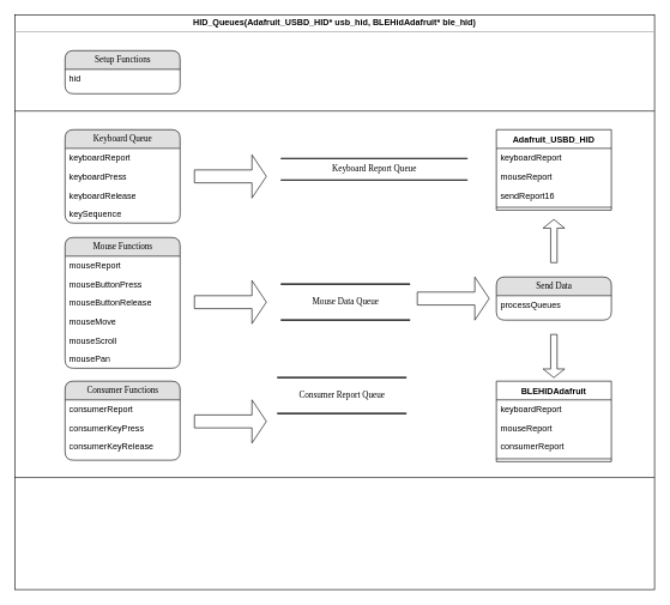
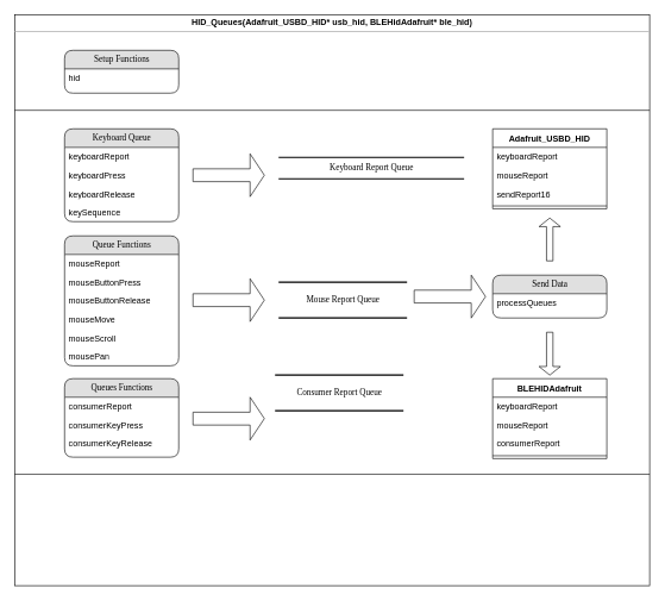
  <mxCell id="0" />
  <mxCell id="1" parent="0" />
  <mxCell id="2" value="&lt;p style=&quot;margin: 0px ; margin-top: 4px ; text-align: center&quot;&gt;&lt;b&gt;HID_Queues(Adafruit_USBD_HID* usb_hid, BLEHidAdafruit* ble_hid)&lt;/b&gt;&lt;br&gt;&lt;/p&gt;&lt;hr size=&quot;1&quot;&gt;&lt;div style=&quot;height: 2px&quot;&gt;&lt;/div&gt;" style="verticalAlign=top;align=left;overflow=fill;fontSize=12;fontFamily=Helvetica;html=1;fontColor=#000000;" parent="1" vertex="1"><mxGeometry x="20" y="20" width="890" height="800" as="geometry" /></mxCell>
  <mxCell id="3" value="Keyboard Queue" style="swimlane;html=1;fontStyle=0;childLayout=stackLayout;horizontal=1;startSize=26;fillColor=#e0e0e0;horizontalStack=0;resizeParent=1;resizeLast=0;collapsible=1;marginBottom=0;swimlaneFillColor=#ffffff;align=center;rounded=1;shadow=0;comic=0;labelBackgroundColor=none;strokeWidth=1;fontFamily=Verdana;fontSize=12" parent="1" vertex="1"><mxGeometry x="90" y="180" width="160" height="130" as="geometry" /></mxCell>
  <mxCell id="4" value="keyboardReport" style="text;html=1;strokeColor=none;fillColor=none;spacingLeft=4;spacingRight=4;whiteSpace=wrap;overflow=hidden;rotatable=0;points=[[0,0.5],[1,0.5]];portConstraint=eastwest;" parent="3" vertex="1"><mxGeometry y="26" width="160" height="26" as="geometry" /></mxCell>
  <mxCell id="5" value="keyboardPress" style="text;html=1;strokeColor=none;fillColor=none;spacingLeft=4;spacingRight=4;whiteSpace=wrap;overflow=hidden;rotatable=0;points=[[0,0.5],[1,0.5]];portConstraint=eastwest;" parent="3" vertex="1"><mxGeometry y="52" width="160" height="26" as="geometry" /></mxCell>
  <mxCell id="6" value="keyboardRelease" style="text;html=1;strokeColor=none;fillColor=none;spacingLeft=4;spacingRight=4;whiteSpace=wrap;overflow=hidden;rotatable=0;points=[[0,0.5],[1,0.5]];portConstraint=eastwest;" parent="3" vertex="1"><mxGeometry y="78" width="160" height="26" as="geometry" /></mxCell>
  <mxCell id="7" value="keySequence" style="text;html=1;strokeColor=none;fillColor=none;spacingLeft=4;spacingRight=4;whiteSpace=wrap;overflow=hidden;rotatable=0;points=[[0,0.5],[1,0.5]];portConstraint=eastwest;" parent="3" vertex="1"><mxGeometry y="104" width="160" height="26" as="geometry" /></mxCell>
- <mxCell id="8" value="Consumer Functions" style="swimlane;html=1;fontStyle=0;childLayout=stackLayout;horizontal=1;startSize=26;fillColor=#e0e0e0;horizontalStack=0;resizeParent=1;resizeLast=0;collapsible=1;marginBottom=0;swimlaneFillColor=#ffffff;align=center;rounded=1;shadow=0;comic=0;labelBackgroundColor=none;strokeWidth=1;fontFamily=Verdana;fontSize=12" parent="1" vertex="1"><mxGeometry x="90" y="530" width="160" height="110" as="geometry" /></mxCell>
+ <mxCell id="8" value="Queues Functions" style="swimlane;html=1;fontStyle=0;childLayout=stackLayout;horizontal=1;startSize=26;fillColor=#e0e0e0;horizontalStack=0;resizeParent=1;resizeLast=0;collapsible=1;marginBottom=0;swimlaneFillColor=#ffffff;align=center;rounded=1;shadow=0;comic=0;labelBackgroundColor=none;strokeWidth=1;fontFamily=Verdana;fontSize=12" parent="1" vertex="1"><mxGeometry x="90" y="530" width="160" height="110" as="geometry" /></mxCell>
  <mxCell id="9" value="consumerReport" style="text;html=1;strokeColor=none;fillColor=none;spacingLeft=4;spacingRight=4;whiteSpace=wrap;overflow=hidden;rotatable=0;points=[[0,0.5],[1,0.5]];portConstraint=eastwest;" parent="8" vertex="1"><mxGeometry y="26" width="160" height="26" as="geometry" /></mxCell>
  <mxCell id="10" value="consumerKeyPress" style="text;html=1;strokeColor=none;fillColor=none;spacingLeft=4;spacingRight=4;whiteSpace=wrap;overflow=hidden;rotatable=0;points=[[0,0.5],[1,0.5]];portConstraint=eastwest;" parent="8" vertex="1"><mxGeometry y="52" width="160" height="26" as="geometry" /></mxCell>
  <mxCell id="11" value="consumerKeyRelease" style="text;html=1;strokeColor=none;fillColor=none;spacingLeft=4;spacingRight=4;whiteSpace=wrap;overflow=hidden;rotatable=0;points=[[0,0.5],[1,0.5]];portConstraint=eastwest;" parent="8" vertex="1"><mxGeometry y="78" width="160" height="26" as="geometry" /></mxCell>
- <mxCell id="12" value="Mouse Functions" style="swimlane;html=1;fontStyle=0;childLayout=stackLayout;horizontal=1;startSize=26;fillColor=#e0e0e0;horizontalStack=0;resizeParent=1;resizeLast=0;collapsible=1;marginBottom=0;swimlaneFillColor=#ffffff;align=center;rounded=1;shadow=0;comic=0;labelBackgroundColor=none;strokeWidth=1;fontFamily=Verdana;fontSize=12" parent="1" vertex="1"><mxGeometry x="90" y="330" width="160" height="182" as="geometry" /></mxCell>
+ <mxCell id="12" value="Queue Functions" style="swimlane;html=1;fontStyle=0;childLayout=stackLayout;horizontal=1;startSize=26;fillColor=#e0e0e0;horizontalStack=0;resizeParent=1;resizeLast=0;collapsible=1;marginBottom=0;swimlaneFillColor=#ffffff;align=center;rounded=1;shadow=0;comic=0;labelBackgroundColor=none;strokeWidth=1;fontFamily=Verdana;fontSize=12" parent="1" vertex="1"><mxGeometry x="90" y="330" width="160" height="182" as="geometry" /></mxCell>
  <mxCell id="13" value="mouseReport" style="text;html=1;strokeColor=none;fillColor=none;spacingLeft=4;spacingRight=4;whiteSpace=wrap;overflow=hidden;rotatable=0;points=[[0,0.5],[1,0.5]];portConstraint=eastwest;" parent="12" vertex="1"><mxGeometry y="26" width="160" height="26" as="geometry" /></mxCell>
  <mxCell id="14" value="mouseButtonPress" style="text;html=1;strokeColor=none;fillColor=none;spacingLeft=4;spacingRight=4;whiteSpace=wrap;overflow=hidden;rotatable=0;points=[[0,0.5],[1,0.5]];portConstraint=eastwest;" parent="12" vertex="1"><mxGeometry y="52" width="160" height="26" as="geometry" /></mxCell>
  <mxCell id="15" value="mouseButtonRelease" style="text;html=1;strokeColor=none;fillColor=none;spacingLeft=4;spacingRight=4;whiteSpace=wrap;overflow=hidden;rotatable=0;points=[[0,0.5],[1,0.5]];portConstraint=eastwest;" parent="12" vertex="1"><mxGeometry y="78" width="160" height="26" as="geometry" /></mxCell>
  <mxCell id="16" value="mouseMove" style="text;html=1;strokeColor=none;fillColor=none;spacingLeft=4;spacingRight=4;whiteSpace=wrap;overflow=hidden;rotatable=0;points=[[0,0.5],[1,0.5]];portConstraint=eastwest;" parent="12" vertex="1"><mxGeometry y="104" width="160" height="26" as="geometry" /></mxCell>
  <mxCell id="17" value="mouseScroll" style="text;html=1;strokeColor=none;fillColor=none;spacingLeft=4;spacingRight=4;whiteSpace=wrap;overflow=hidden;rotatable=0;points=[[0,0.5],[1,0.5]];portConstraint=eastwest;" parent="12" vertex="1"><mxGeometry y="130" width="160" height="26" as="geometry" /></mxCell>
  <mxCell id="18" value="mousePan" style="text;html=1;strokeColor=none;fillColor=none;spacingLeft=4;spacingRight=4;whiteSpace=wrap;overflow=hidden;rotatable=0;points=[[0,0.5],[1,0.5]];portConstraint=eastwest;" parent="12" vertex="1"><mxGeometry y="156" width="160" height="26" as="geometry" /></mxCell>
  <mxCell id="19" value="Keyboard Report Queue" style="html=1;rounded=0;shadow=0;comic=0;labelBackgroundColor=none;strokeWidth=2;fontFamily=Verdana;fontSize=12;align=center;shape=mxgraph.ios7ui.horLines;" parent="1" vertex="1"><mxGeometry x="390" y="220" width="260" height="30" as="geometry" /></mxCell>
- <mxCell id="20" value="Mouse Data Queue" style="html=1;rounded=0;shadow=0;comic=0;labelBackgroundColor=none;strokeWidth=2;fontFamily=Verdana;fontSize=12;align=center;shape=mxgraph.ios7ui.horLines;" parent="1" vertex="1"><mxGeometry x="390" y="395" width="180" height="50" as="geometry" /></mxCell>
+ <mxCell id="20" value="Mouse Report Queue" style="html=1;rounded=0;shadow=0;comic=0;labelBackgroundColor=none;strokeWidth=2;fontFamily=Verdana;fontSize=12;align=center;shape=mxgraph.ios7ui.horLines;" parent="1" vertex="1"><mxGeometry x="390" y="395" width="180" height="50" as="geometry" /></mxCell>
  <mxCell id="21" value="Consumer Report Queue" style="html=1;rounded=0;shadow=0;comic=0;labelBackgroundColor=none;strokeWidth=2;fontFamily=Verdana;fontSize=12;align=center;shape=mxgraph.ios7ui.horLines;" parent="1" vertex="1"><mxGeometry x="385" y="525" width="180" height="50" as="geometry" /></mxCell>
  <mxCell id="22" value="Adafruit_USBD_HID" style="swimlane;fontStyle=1;align=center;verticalAlign=top;childLayout=stackLayout;horizontal=1;startSize=26;horizontalStack=0;resizeParent=1;resizeParentMax=0;resizeLast=0;collapsible=1;marginBottom=0;fontColor=#000000;" parent="1" vertex="1"><mxGeometry x="690" y="180" width="160" height="112" as="geometry"><mxRectangle x="760" y="108" width="150" height="26" as="alternateBounds" /></mxGeometry></mxCell>
  <mxCell id="23" value="keyboardReport" style="text;strokeColor=none;fillColor=none;align=left;verticalAlign=top;spacingLeft=4;spacingRight=4;overflow=hidden;rotatable=0;points=[[0,0.5],[1,0.5]];portConstraint=eastwest;fontColor=#000000;" parent="22" vertex="1"><mxGeometry y="26" width="160" height="26" as="geometry" /></mxCell>
  <mxCell id="24" value="mouseReport" style="text;strokeColor=none;fillColor=none;align=left;verticalAlign=top;spacingLeft=4;spacingRight=4;overflow=hidden;rotatable=0;points=[[0,0.5],[1,0.5]];portConstraint=eastwest;fontColor=#000000;" parent="22" vertex="1"><mxGeometry y="52" width="160" height="26" as="geometry" /></mxCell>
  <mxCell id="25" value="sendReport16" style="text;strokeColor=none;fillColor=none;align=left;verticalAlign=top;spacingLeft=4;spacingRight=4;overflow=hidden;rotatable=0;points=[[0,0.5],[1,0.5]];portConstraint=eastwest;fontColor=#000000;" parent="22" vertex="1"><mxGeometry y="78" width="160" height="26" as="geometry" /></mxCell>
  <mxCell id="26" value="" style="line;strokeWidth=1;fillColor=none;align=left;verticalAlign=middle;spacingTop=-1;spacingLeft=3;spacingRight=3;rotatable=0;labelPosition=right;points=[];portConstraint=eastwest;fontColor=#000000;" parent="22" vertex="1"><mxGeometry y="104" width="160" height="8" as="geometry" /></mxCell>
  <mxCell id="27" value="BLEHIDAdafruit" style="swimlane;fontStyle=1;align=center;verticalAlign=top;childLayout=stackLayout;horizontal=1;startSize=26;horizontalStack=0;resizeParent=1;resizeParentMax=0;resizeLast=0;collapsible=1;marginBottom=0;fontColor=#000000;" parent="1" vertex="1"><mxGeometry x="690" y="530" width="160" height="112" as="geometry"><mxRectangle x="760" y="108" width="150" height="26" as="alternateBounds" /></mxGeometry></mxCell>
  <mxCell id="28" value="keyboardReport" style="text;strokeColor=none;fillColor=none;align=left;verticalAlign=top;spacingLeft=4;spacingRight=4;overflow=hidden;rotatable=0;points=[[0,0.5],[1,0.5]];portConstraint=eastwest;fontColor=#000000;" parent="27" vertex="1"><mxGeometry y="26" width="160" height="26" as="geometry" /></mxCell>
  <mxCell id="29" value="mouseReport" style="text;strokeColor=none;fillColor=none;align=left;verticalAlign=top;spacingLeft=4;spacingRight=4;overflow=hidden;rotatable=0;points=[[0,0.5],[1,0.5]];portConstraint=eastwest;fontColor=#000000;" parent="27" vertex="1"><mxGeometry y="52" width="160" height="26" as="geometry" /></mxCell>
  <mxCell id="30" value="consumerReport" style="text;strokeColor=none;fillColor=none;align=left;verticalAlign=top;spacingLeft=4;spacingRight=4;overflow=hidden;rotatable=0;points=[[0,0.5],[1,0.5]];portConstraint=eastwest;fontColor=#000000;" parent="27" vertex="1"><mxGeometry y="78" width="160" height="26" as="geometry" /></mxCell>
  <mxCell id="31" value="" style="line;strokeWidth=1;fillColor=none;align=left;verticalAlign=middle;spacingTop=-1;spacingLeft=3;spacingRight=3;rotatable=0;labelPosition=right;points=[];portConstraint=eastwest;fontColor=#000000;" parent="27" vertex="1"><mxGeometry y="104" width="160" height="8" as="geometry" /></mxCell>
  <mxCell id="32" value="Setup Functions" style="swimlane;html=1;fontStyle=0;childLayout=stackLayout;horizontal=1;startSize=26;fillColor=#e0e0e0;horizontalStack=0;resizeParent=1;resizeLast=0;collapsible=1;marginBottom=0;swimlaneFillColor=#ffffff;align=center;rounded=1;shadow=0;comic=0;labelBackgroundColor=none;strokeWidth=1;fontFamily=Verdana;fontSize=12" parent="1" vertex="1"><mxGeometry x="90" y="70" width="160" height="60" as="geometry" /></mxCell>
  <mxCell id="33" value="hid" style="text;html=1;strokeColor=none;fillColor=none;spacingLeft=4;spacingRight=4;whiteSpace=wrap;overflow=hidden;rotatable=0;points=[[0,0.5],[1,0.5]];portConstraint=eastwest;" parent="32" vertex="1"><mxGeometry y="26" width="160" height="26" as="geometry" /></mxCell>
  <mxCell id="34" value="Send Data" style="swimlane;html=1;fontStyle=0;childLayout=stackLayout;horizontal=1;startSize=26;fillColor=#e0e0e0;horizontalStack=0;resizeParent=1;resizeLast=0;collapsible=1;marginBottom=0;swimlaneFillColor=#ffffff;align=center;rounded=1;shadow=0;comic=0;labelBackgroundColor=none;strokeWidth=1;fontFamily=Verdana;fontSize=12" parent="1" vertex="1"><mxGeometry x="690" y="385" width="160" height="60" as="geometry" /></mxCell>
  <mxCell id="35" value="processQueues" style="text;html=1;strokeColor=none;fillColor=none;spacingLeft=4;spacingRight=4;whiteSpace=wrap;overflow=hidden;rotatable=0;points=[[0,0.5],[1,0.5]];portConstraint=eastwest;" parent="34" vertex="1"><mxGeometry y="26" width="160" height="26" as="geometry" /></mxCell>
  <mxCell id="36" value="" style="line;strokeWidth=1;fillColor=none;align=left;verticalAlign=middle;spacingTop=-1;spacingLeft=3;spacingRight=3;rotatable=0;labelPosition=right;points=[];portConstraint=eastwest;fontColor=#000000;" parent="1" vertex="1"><mxGeometry x="20" y="150" width="890" height="8" as="geometry" /></mxCell>
  <mxCell id="37" value="" style="shape=singleArrow;whiteSpace=wrap;html=1;fontColor=#000000;" parent="1" vertex="1"><mxGeometry x="270" y="215" width="100" height="60" as="geometry" /></mxCell>
  <mxCell id="38" value="" style="shape=singleArrow;whiteSpace=wrap;html=1;fontColor=#000000;" parent="1" vertex="1"><mxGeometry x="270" y="390" width="100" height="60" as="geometry" /></mxCell>
  <mxCell id="39" value="" style="shape=singleArrow;whiteSpace=wrap;html=1;fontColor=#000000;" parent="1" vertex="1"><mxGeometry x="270" y="556" width="100" height="60" as="geometry" /></mxCell>
  <mxCell id="40" value="" style="line;strokeWidth=1;fillColor=none;align=left;verticalAlign=middle;spacingTop=-1;spacingLeft=3;spacingRight=3;rotatable=0;labelPosition=right;points=[];portConstraint=eastwest;fontColor=#000000;" parent="1" vertex="1"><mxGeometry x="20" y="660" width="890" height="8" as="geometry" /></mxCell>
  <mxCell id="41" value="" style="shape=singleArrow;whiteSpace=wrap;html=1;fontColor=#000000;" vertex="1" parent="1"><mxGeometry x="580" y="385" width="100" height="60" as="geometry" /></mxCell>
  <mxCell id="42" value="" style="shape=singleArrow;whiteSpace=wrap;html=1;fontColor=#000000;rotation=-90;" vertex="1" parent="1"><mxGeometry x="740" y="320" width="60" height="30" as="geometry" /></mxCell>
  <mxCell id="43" value="" style="shape=singleArrow;whiteSpace=wrap;html=1;fontColor=#000000;rotation=90;" vertex="1" parent="1"><mxGeometry x="740" y="480" width="60" height="30" as="geometry" /></mxCell>
